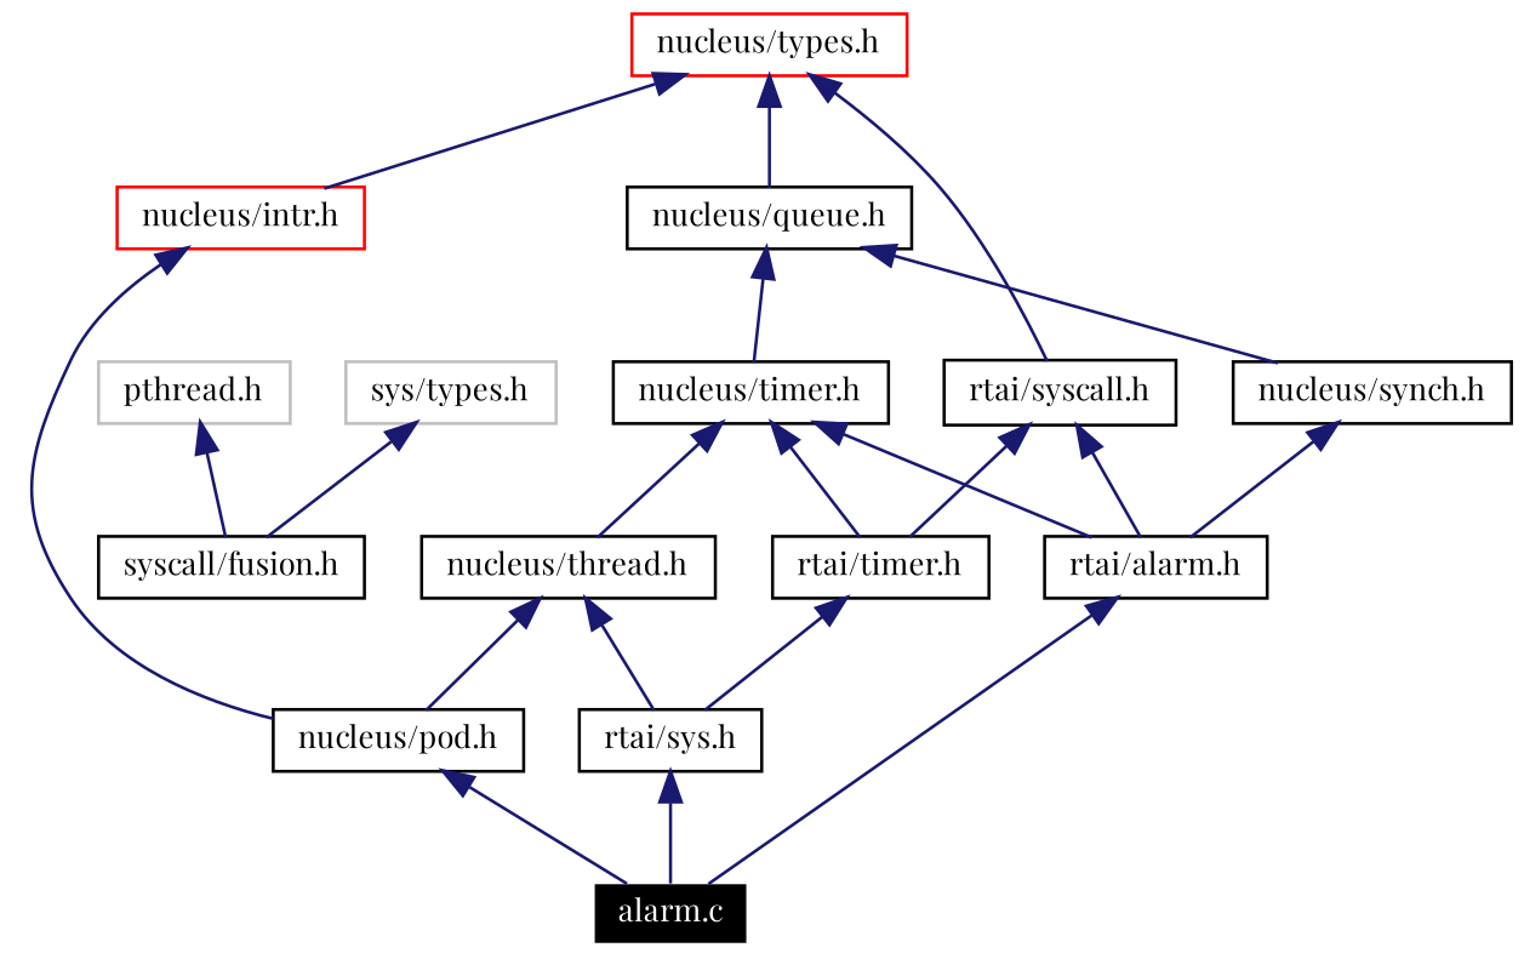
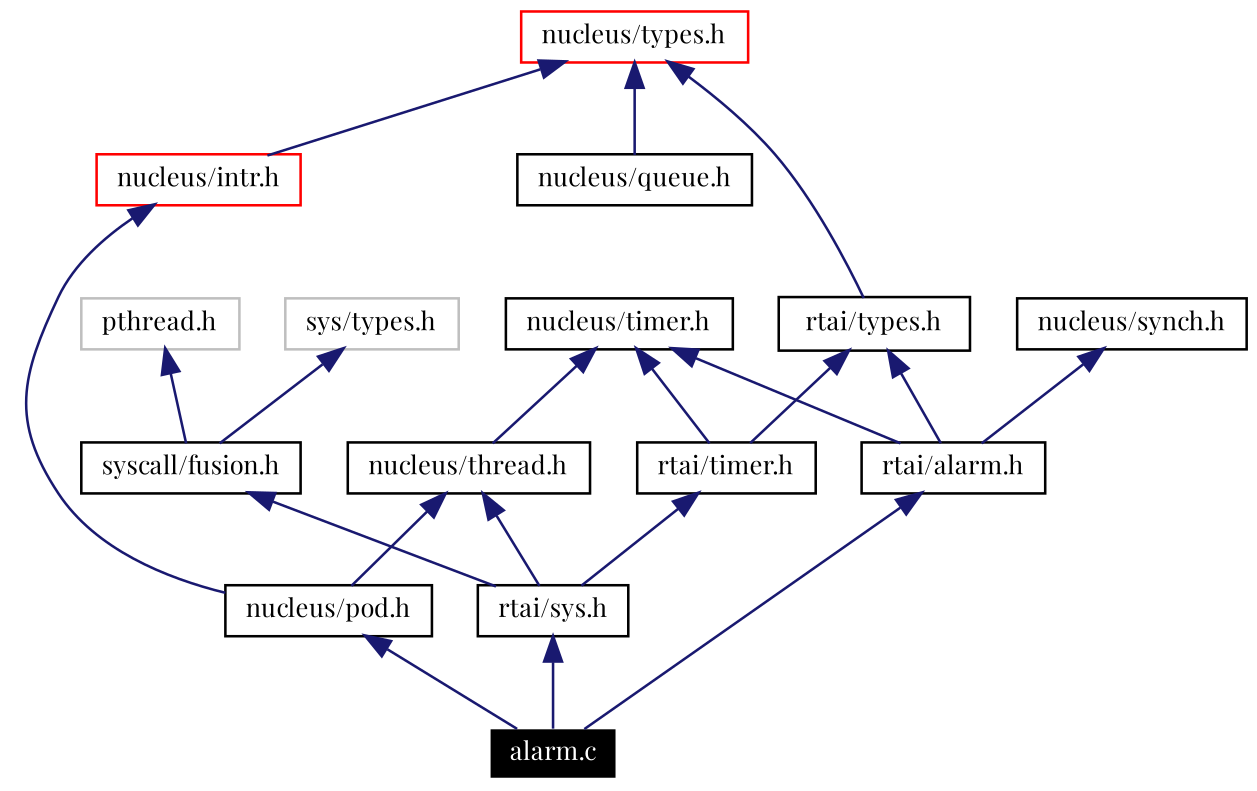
  digraph {
    fontname="Playfair Display"
    node [color=black fontname="Playfair Display" fontsize=10 shape=record]
    edge [color=midnightblue dir=back fontname="Playfair Display" fontsize=10 labelfontname=Helvetica labelfontsize=10 style=solid]
    n1 [color=white fillcolor=black fontcolor=white height=0.2 label="alarm.c" style=filled width=0.4]
    n2 [height=0.2 label="nucleus/pod.h" width=0.4]
    n3 [height=0.2 label="nucleus/thread.h" width=0.4]
    n4 [height=0.2 label="rtai/sys.h" width=0.4]
    n5 [height=0.2 label="nucleus/timer.h" width=0.4]
    n6 [height=0.2 label="rtai/timer.h" width=0.4]
    n7 [height=0.2 label="rtai/alarm.h" width=0.4]
    n8 [height=0.2 label="nucleus/queue.h" width=0.4]
    n9 [height=0.2 label="nucleus/synch.h" width=0.4]
    n10 [color=red height=0.2 label="nucleus/types.h" width=0.4]
    n11 [color=red height=0.2 label="nucleus/intr.h" width=0.4]
-   n12 [height=0.2 label="rtai/syscall.h" width=0.4]
+   n12 [height=0.2 label="rtai/types.h" width=0.4]
    n13 [height=0.2 label="syscall/fusion.h" width=0.4]
    n14 [color=grey75 height=0.2 label="sys/types.h" width=0.4]
    n15 [color=grey75 height=0.2 label="pthread.h" width=0.4]
    n2 -> n1
    n3 -> n2
    n3 -> n4
    n4 -> n1
    n5 -> n3
    n5 -> n6
    n5 -> n7
    n6 -> n4
    n7 -> n1
-   n8 -> n5
-   n8 -> n9
    n9 -> n7
    n10 -> n8
    n10 -> n11
    n10 -> n12
    n11 -> n2
    n12 -> n6
    n12 -> n7
+   n13 -> n4
    n14 -> n13
    n15 -> n13
  }
